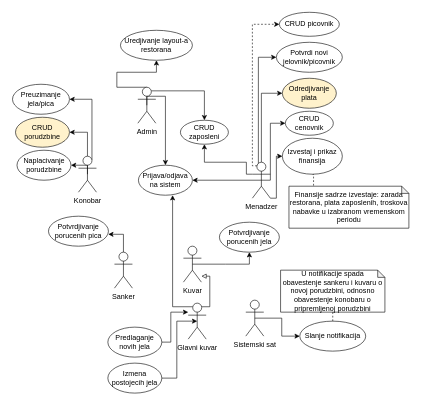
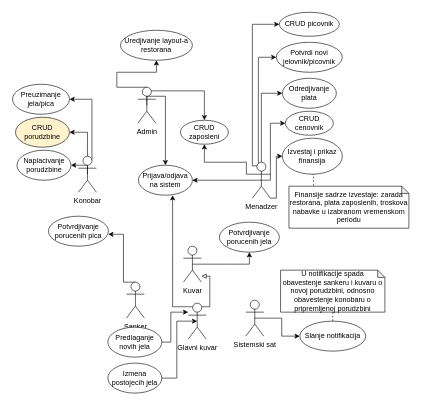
  <mxCell id="0" />
  <mxCell id="1" parent="0" />
  <mxCell id="2" style="edgeStyle=orthogonalEdgeStyle;rounded=0;orthogonalLoop=1;jettySize=auto;html=1;exitX=0.5;exitY=0.5;exitDx=0;exitDy=0;exitPerimeter=0;entryX=0.5;entryY=0;entryDx=0;entryDy=0;endArrow=classic;endFill=1;" parent="1" source="5" target="37" edge="1"><mxGeometry relative="1" as="geometry"><Array as="points"><mxPoint x="275" y="160" /></Array></mxGeometry></mxCell>
  <mxCell id="3" style="edgeStyle=orthogonalEdgeStyle;rounded=0;orthogonalLoop=1;jettySize=auto;html=1;exitX=0.75;exitY=0.1;exitDx=0;exitDy=0;exitPerimeter=0;entryX=0.5;entryY=0;entryDx=0;entryDy=0;endArrow=classic;endFill=1;" parent="1" source="5" target="35" edge="1"><mxGeometry relative="1" as="geometry" /></mxCell>
  <mxCell id="4" style="edgeStyle=orthogonalEdgeStyle;rounded=0;orthogonalLoop=1;jettySize=auto;html=1;exitX=0.5;exitY=0;exitDx=0;exitDy=0;exitPerimeter=0;entryX=0.5;entryY=1;entryDx=0;entryDy=0;" edge="1" parent="1" source="5" target="48"><mxGeometry relative="1" as="geometry"><mxPoint x="269" y="90" as="targetPoint" /><Array as="points"><mxPoint x="194" y="120" /><mxPoint x="260" y="120" /></Array></mxGeometry></mxCell>
  <mxCell id="5" value="Admin" style="shape=umlActor;verticalLabelPosition=bottom;verticalAlign=top;html=1;outlineConnect=0;" parent="1" vertex="1"><mxGeometry x="229" y="145" width="30" height="60" as="geometry" /></mxCell>
  <mxCell id="6" style="edgeStyle=orthogonalEdgeStyle;rounded=0;orthogonalLoop=1;jettySize=auto;html=1;exitX=0.5;exitY=0;exitDx=0;exitDy=0;exitPerimeter=0;entryX=0.997;entryY=0.603;entryDx=0;entryDy=0;entryPerimeter=0;" parent="1" source="7" target="27" edge="1"><mxGeometry relative="1" as="geometry"><mxPoint x="270" y="440" as="targetPoint" /><Array as="points"><mxPoint x="205" y="390" /></Array></mxGeometry></mxCell>
- <mxCell id="7" value="Sanker" style="shape=umlActor;verticalLabelPosition=bottom;verticalAlign=top;html=1;outlineConnect=0;" parent="1" vertex="1"><mxGeometry x="190" y="420" width="30" height="60" as="geometry" /></mxCell>
+ <mxCell id="7" value="Sanker" style="shape=umlActor;verticalLabelPosition=bottom;verticalAlign=top;html=1;outlineConnect=0;" parent="1" vertex="1"><mxGeometry x="210" y="470" width="30" height="60" as="geometry" /></mxCell>
  <mxCell id="8" style="edgeStyle=orthogonalEdgeStyle;rounded=0;orthogonalLoop=1;jettySize=auto;html=1;exitX=0.5;exitY=0;exitDx=0;exitDy=0;exitPerimeter=0;entryX=1;entryY=0.5;entryDx=0;entryDy=0;" parent="1" source="11" target="25" edge="1"><mxGeometry relative="1" as="geometry" /></mxCell>
  <mxCell id="9" style="edgeStyle=orthogonalEdgeStyle;rounded=0;orthogonalLoop=1;jettySize=auto;html=1;exitX=0.5;exitY=0.5;exitDx=0;exitDy=0;exitPerimeter=0;entryX=1;entryY=0.5;entryDx=0;entryDy=0;" parent="1" source="11" target="26" edge="1"><mxGeometry relative="1" as="geometry"><Array as="points"><mxPoint x="145" y="275" /></Array></mxGeometry></mxCell>
  <mxCell id="10" style="edgeStyle=orthogonalEdgeStyle;rounded=0;orthogonalLoop=1;jettySize=auto;html=1;exitX=0.75;exitY=0.1;exitDx=0;exitDy=0;exitPerimeter=0;endArrow=classic;endFill=1;entryX=1;entryY=0.5;entryDx=0;entryDy=0;" parent="1" source="11" target="33" edge="1"><mxGeometry relative="1" as="geometry"><mxPoint x="150" y="150" as="targetPoint" /><Array as="points"><mxPoint x="153" y="165" /></Array></mxGeometry></mxCell>
  <mxCell id="11" value="Konobar" style="shape=umlActor;verticalLabelPosition=bottom;verticalAlign=top;html=1;outlineConnect=0;" parent="1" vertex="1"><mxGeometry x="130" y="260" width="30" height="60" as="geometry" /></mxCell>
  <mxCell id="12" style="edgeStyle=orthogonalEdgeStyle;rounded=0;orthogonalLoop=1;jettySize=auto;html=1;exitX=0.5;exitY=0.5;exitDx=0;exitDy=0;exitPerimeter=0;entryX=0.5;entryY=1;entryDx=0;entryDy=0;" parent="1" source="13" target="28" edge="1"><mxGeometry relative="1" as="geometry"><Array as="points"><mxPoint x="375" y="440" /><mxPoint x="375" y="440" /></Array></mxGeometry></mxCell>
  <mxCell id="13" value="Kuvar" style="shape=umlActor;verticalLabelPosition=bottom;verticalAlign=top;html=1;outlineConnect=0;" parent="1" vertex="1"><mxGeometry x="305" y="410" width="30" height="60" as="geometry" /></mxCell>
  <mxCell id="14" style="edgeStyle=orthogonalEdgeStyle;rounded=0;orthogonalLoop=1;jettySize=auto;html=1;exitX=0.5;exitY=0.5;exitDx=0;exitDy=0;exitPerimeter=0;entryX=0;entryY=0.5;entryDx=0;entryDy=0;endArrow=classic;endFill=1;" parent="1" source="21" target="34" edge="1"><mxGeometry relative="1" as="geometry"><Array as="points"><mxPoint x="450" y="300" /><mxPoint x="450" y="205" /></Array></mxGeometry></mxCell>
  <mxCell id="15" style="edgeStyle=orthogonalEdgeStyle;rounded=0;orthogonalLoop=1;jettySize=auto;html=1;exitX=0;exitY=0.333;exitDx=0;exitDy=0;exitPerimeter=0;entryX=0.5;entryY=1;entryDx=0;entryDy=0;endArrow=classic;endFill=1;" parent="1" source="21" target="35" edge="1"><mxGeometry relative="1" as="geometry"><Array as="points"><mxPoint x="410" y="290" /><mxPoint x="410" y="270" /><mxPoint x="340" y="270" /></Array></mxGeometry></mxCell>
  <mxCell id="16" style="edgeStyle=orthogonalEdgeStyle;rounded=0;orthogonalLoop=1;jettySize=auto;html=1;exitX=0.5;exitY=0.5;exitDx=0;exitDy=0;exitPerimeter=0;entryX=1;entryY=0.5;entryDx=0;entryDy=0;endArrow=classic;endFill=1;" parent="1" source="21" target="37" edge="1"><mxGeometry relative="1" as="geometry" /></mxCell>
  <mxCell id="17" style="edgeStyle=orthogonalEdgeStyle;rounded=0;orthogonalLoop=1;jettySize=auto;html=1;exitX=0.5;exitY=0;exitDx=0;exitDy=0;exitPerimeter=0;entryX=0;entryY=0.5;entryDx=0;entryDy=0;endArrow=classic;endFill=1;" parent="1" source="21" target="38" edge="1"><mxGeometry relative="1" as="geometry"><Array as="points"><mxPoint x="435" y="155" /></Array></mxGeometry></mxCell>
  <mxCell id="18" style="edgeStyle=orthogonalEdgeStyle;rounded=0;orthogonalLoop=1;jettySize=auto;html=1;exitX=0.25;exitY=0.1;exitDx=0;exitDy=0;exitPerimeter=0;entryX=0;entryY=0.5;entryDx=0;entryDy=0;endArrow=classic;endFill=1;" parent="1" source="21" target="39" edge="1"><mxGeometry relative="1" as="geometry"><Array as="points"><mxPoint x="430" y="276" /><mxPoint x="430" y="95" /></Array></mxGeometry></mxCell>
- <mxCell id="19" style="edgeStyle=orthogonalEdgeStyle;rounded=0;orthogonalLoop=1;jettySize=auto;html=1;exitX=0.25;exitY=0.1;exitDx=0;exitDy=0;exitPerimeter=0;entryX=0;entryY=0.5;entryDx=0;entryDy=0;endArrow=classic;endFill=1;dashed=1;" parent="1" source="21" target="36" edge="1"><mxGeometry relative="1" as="geometry"><Array as="points"><mxPoint x="420" y="276" /><mxPoint x="420" y="40" /></Array></mxGeometry></mxCell>
+ <mxCell id="19" style="edgeStyle=orthogonalEdgeStyle;rounded=0;orthogonalLoop=1;jettySize=auto;html=1;exitX=0.25;exitY=0.1;exitDx=0;exitDy=0;exitPerimeter=0;entryX=0;entryY=0.5;entryDx=0;entryDy=0;endArrow=classic;endFill=1;" parent="1" source="21" target="36" edge="1"><mxGeometry relative="1" as="geometry"><Array as="points"><mxPoint x="420" y="276" /><mxPoint x="420" y="40" /></Array></mxGeometry></mxCell>
  <mxCell id="20" style="edgeStyle=orthogonalEdgeStyle;rounded=0;orthogonalLoop=1;jettySize=auto;html=1;exitX=1;exitY=1;exitDx=0;exitDy=0;exitPerimeter=0;endArrow=classic;endFill=1;entryX=0;entryY=0.5;entryDx=0;entryDy=0;" parent="1" source="21" target="41" edge="1"><mxGeometry relative="1" as="geometry"><mxPoint x="510" y="330" as="targetPoint" /><Array as="points"><mxPoint x="460" y="330" /><mxPoint x="460" y="260" /></Array></mxGeometry></mxCell>
  <mxCell id="21" value="Menadzer" style="shape=umlActor;verticalLabelPosition=bottom;verticalAlign=top;html=1;outlineConnect=0;" parent="1" vertex="1"><mxGeometry x="420" y="270" width="30" height="60" as="geometry" /></mxCell>
  <mxCell id="22" style="edgeStyle=orthogonalEdgeStyle;rounded=0;orthogonalLoop=1;jettySize=auto;html=1;endArrow=block;endFill=0;exitX=0.75;exitY=0.1;exitDx=0;exitDy=0;exitPerimeter=0;" parent="1" source="24" edge="1" target="13"><mxGeometry relative="1" as="geometry"><mxPoint x="320" y="405" as="targetPoint" /><Array as="points"><mxPoint x="349" y="511" /><mxPoint x="349" y="460" /></Array><mxPoint x="349" y="510" as="sourcePoint" /></mxGeometry></mxCell>
  <mxCell id="23" style="edgeStyle=orthogonalEdgeStyle;rounded=0;orthogonalLoop=1;jettySize=auto;html=1;exitX=0.25;exitY=0.1;exitDx=0;exitDy=0;exitPerimeter=0;entryX=0.633;entryY=1;entryDx=0;entryDy=0;entryPerimeter=0;" edge="1" parent="1" source="24" target="37"><mxGeometry relative="1" as="geometry"><Array as="points"><mxPoint x="287" y="511" /></Array></mxGeometry></mxCell>
  <mxCell id="24" value="Glavni kuvar" style="shape=umlActor;verticalLabelPosition=bottom;verticalAlign=top;html=1;outlineConnect=0;" parent="1" vertex="1"><mxGeometry x="313" y="505" width="30" height="60" as="geometry" /></mxCell>
  <mxCell id="25" value="CRUD porudzbine" style="ellipse;whiteSpace=wrap;html=1;fillColor=#fff2cc;" parent="1" vertex="1"><mxGeometry x="25" y="195" width="90" height="50" as="geometry" /></mxCell>
  <mxCell id="26" value="Naplacivanje porudzbine" style="ellipse;whiteSpace=wrap;html=1;" parent="1" vertex="1"><mxGeometry x="27.5" y="250" width="90" height="50" as="geometry" /></mxCell>
  <mxCell id="27" value="Potvrdjivanje porucenih pica" style="ellipse;whiteSpace=wrap;html=1;" parent="1" vertex="1"><mxGeometry x="80" y="360" width="100" height="50" as="geometry" /></mxCell>
  <mxCell id="28" value="Potvrdjivanje porucenih jela" style="ellipse;whiteSpace=wrap;html=1;" parent="1" vertex="1"><mxGeometry x="365" y="370" width="100" height="50" as="geometry" /></mxCell>
  <mxCell id="29" style="edgeStyle=orthogonalEdgeStyle;rounded=0;orthogonalLoop=1;jettySize=auto;html=1;exitX=1;exitY=0.5;exitDx=0;exitDy=0;endArrow=classic;endFill=1;" parent="1" source="30" target="24" edge="1"><mxGeometry relative="1" as="geometry"><Array as="points"><mxPoint x="284" y="570" /><mxPoint x="284" y="520" /></Array></mxGeometry></mxCell>
  <mxCell id="30" value="Predlaganje novih jela" style="ellipse;whiteSpace=wrap;html=1;" parent="1" vertex="1"><mxGeometry x="179" y="545" width="90" height="50" as="geometry" /></mxCell>
  <mxCell id="31" style="edgeStyle=orthogonalEdgeStyle;rounded=0;orthogonalLoop=1;jettySize=auto;html=1;exitX=1;exitY=0.5;exitDx=0;exitDy=0;endArrow=classic;endFill=1;entryX=0.5;entryY=0.5;entryDx=0;entryDy=0;entryPerimeter=0;" parent="1" source="32" target="24" edge="1"><mxGeometry relative="1" as="geometry"><Array as="points"><mxPoint x="294" y="630" /><mxPoint x="294" y="535" /></Array></mxGeometry></mxCell>
  <mxCell id="32" value="Izmena postojecih jela" style="ellipse;whiteSpace=wrap;html=1;" parent="1" vertex="1"><mxGeometry x="179" y="605" width="90" height="50" as="geometry" /></mxCell>
  <mxCell id="33" value="Preuzimanje jela/pica" style="ellipse;whiteSpace=wrap;html=1;" parent="1" vertex="1"><mxGeometry x="20" y="140" width="95" height="50" as="geometry" /></mxCell>
  <mxCell id="34" value="CRUD cenovnik" style="ellipse;whiteSpace=wrap;html=1;" parent="1" vertex="1"><mxGeometry x="475" y="185" width="80" height="40" as="geometry" /></mxCell>
  <mxCell id="35" value="CRUD zaposleni" style="ellipse;whiteSpace=wrap;html=1;" parent="1" vertex="1"><mxGeometry x="300" y="200" width="80" height="40" as="geometry" /></mxCell>
  <mxCell id="36" value="CRUD picovnik" style="ellipse;whiteSpace=wrap;html=1;" parent="1" vertex="1"><mxGeometry x="465" y="20" width="100" height="40" as="geometry" /></mxCell>
  <mxCell id="37" value="Prijava/odjava na sistem" style="ellipse;whiteSpace=wrap;html=1;" parent="1" vertex="1"><mxGeometry x="230" y="275" width="90" height="50" as="geometry" /></mxCell>
- <mxCell id="38" value="Odredjivanje plata" style="ellipse;whiteSpace=wrap;html=1;fillColor=#fff2cc;" parent="1" vertex="1"><mxGeometry x="470" y="130" width="90" height="50" as="geometry" /></mxCell>
+ <mxCell id="38" value="Odredjivanje plata" style="ellipse;whiteSpace=wrap;html=1;" parent="1" vertex="1"><mxGeometry x="470" y="130" width="90" height="50" as="geometry" /></mxCell>
  <mxCell id="39" value="Potvrdi novi jelovnik/picovnik" style="ellipse;whiteSpace=wrap;html=1;" parent="1" vertex="1"><mxGeometry x="460" y="70" width="110" height="50" as="geometry" /></mxCell>
  <mxCell id="40" style="edgeStyle=orthogonalEdgeStyle;rounded=0;orthogonalLoop=1;jettySize=auto;html=1;exitX=0.5;exitY=1;exitDx=0;exitDy=0;entryX=0.205;entryY=0.014;entryDx=0;entryDy=0;entryPerimeter=0;endArrow=none;endFill=0;dashed=1;" parent="1" source="41" target="42" edge="1"><mxGeometry relative="1" as="geometry" /></mxCell>
  <mxCell id="41" value="Izvestaj i prikaz finansija" style="ellipse;whiteSpace=wrap;html=1;" parent="1" vertex="1"><mxGeometry x="470" y="230" width="100" height="60" as="geometry" /></mxCell>
  <mxCell id="42" value="Finansije sadrze izvestaje: zarada restorana, plata zaposlenih, troskova nabavke u izabranom vremenskom periodu" style="shape=note;whiteSpace=wrap;html=1;backgroundOutline=1;darkOpacity=0.05;size=12;" parent="1" vertex="1"><mxGeometry x="481" y="310" width="200" height="70" as="geometry" /></mxCell>
  <mxCell id="43" style="edgeStyle=orthogonalEdgeStyle;rounded=0;orthogonalLoop=1;jettySize=auto;html=1;exitX=0.5;exitY=0.5;exitDx=0;exitDy=0;exitPerimeter=0;entryX=0;entryY=0.5;entryDx=0;entryDy=0;endArrow=classic;endFill=1;" parent="1" source="44" target="45" edge="1"><mxGeometry relative="1" as="geometry" /></mxCell>
  <mxCell id="44" value="Sistemski sat" style="shape=umlActor;verticalLabelPosition=bottom;verticalAlign=top;html=1;outlineConnect=0;" parent="1" vertex="1"><mxGeometry x="409" y="500" width="30" height="60" as="geometry" /></mxCell>
  <mxCell id="45" value="Slanje notifikacija" style="ellipse;whiteSpace=wrap;html=1;" parent="1" vertex="1"><mxGeometry x="499" y="535" width="110" height="50" as="geometry" /></mxCell>
  <mxCell id="46" value="U notifikacije spada obavestenje sankeru i kuvaru o novoj porudzbini, odnosno obavestenje konobaru o pripremljenoj porudzbini" style="shape=note;whiteSpace=wrap;html=1;backgroundOutline=1;darkOpacity=0.05;size=12;" parent="1" vertex="1"><mxGeometry x="467" y="450" width="174" height="70" as="geometry" /></mxCell>
  <mxCell id="47" value="" style="endArrow=none;dashed=1;html=1;rounded=0;entryX=0.5;entryY=1;entryDx=0;entryDy=0;entryPerimeter=0;exitX=0.5;exitY=0;exitDx=0;exitDy=0;" parent="1" source="45" target="46" edge="1"><mxGeometry width="50" height="50" relative="1" as="geometry"><mxPoint x="589" y="620" as="sourcePoint" /><mxPoint x="639" y="570" as="targetPoint" /></mxGeometry></mxCell>
  <mxCell id="48" value="Uredjivanje layout-a restorana" style="ellipse;whiteSpace=wrap;html=1;" vertex="1" parent="1"><mxGeometry x="200" y="50" width="120" height="50" as="geometry" /></mxCell>
